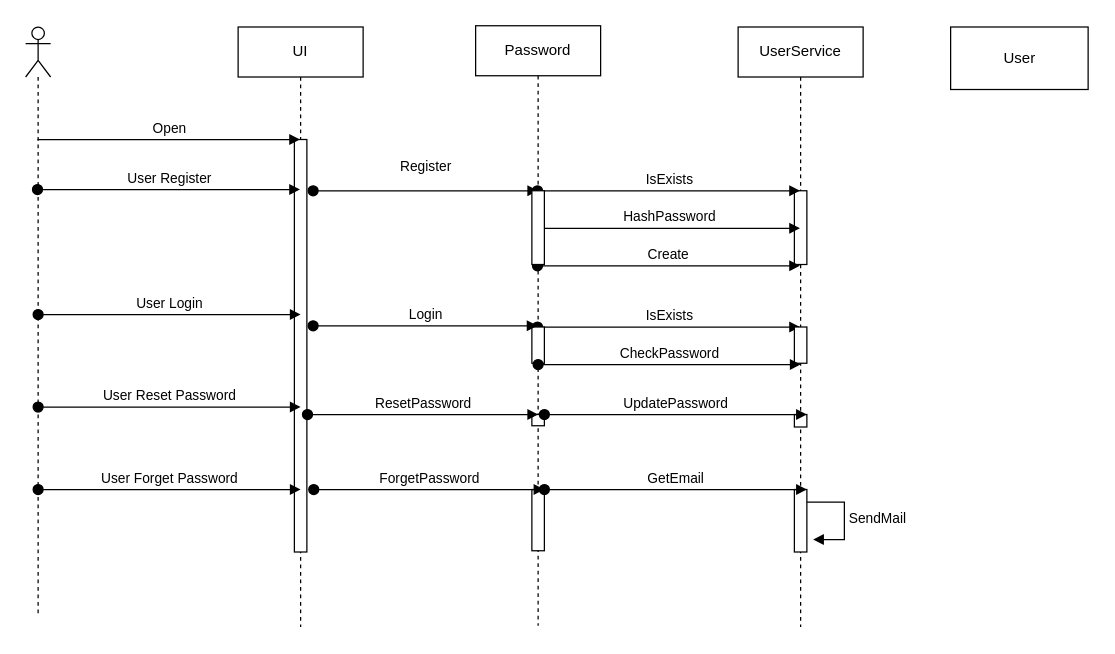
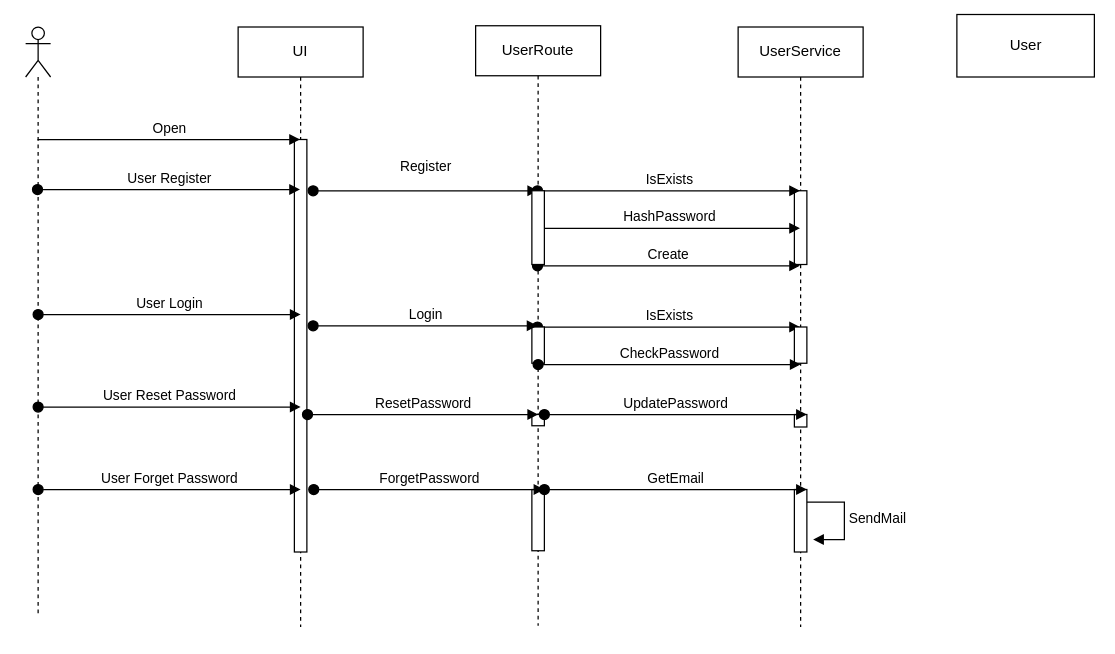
  <mxCell id="0" />
  <mxCell id="1" parent="0" />
  <mxCell id="2" value="UI" style="shape=umlLifeline;perimeter=lifelinePerimeter;whiteSpace=wrap;html=1;container=1;dropTarget=0;collapsible=0;recursiveResize=0;outlineConnect=0;portConstraint=eastwest;newEdgeStyle={&quot;edgeStyle&quot;:&quot;elbowEdgeStyle&quot;,&quot;elbow&quot;:&quot;vertical&quot;,&quot;curved&quot;:0,&quot;rounded&quot;:0};" vertex="1" parent="1"><mxGeometry x="190" y="21" width="100" height="480" as="geometry" /></mxCell>
  <mxCell id="3" value="" style="html=1;points=[];perimeter=orthogonalPerimeter;outlineConnect=0;targetShapes=umlLifeline;portConstraint=eastwest;newEdgeStyle={&quot;edgeStyle&quot;:&quot;elbowEdgeStyle&quot;,&quot;elbow&quot;:&quot;vertical&quot;,&quot;curved&quot;:0,&quot;rounded&quot;:0};" vertex="1" parent="2"><mxGeometry x="45" y="90" width="10" height="330" as="geometry" /></mxCell>
- <mxCell id="4" value="Password" style="shape=umlLifeline;perimeter=lifelinePerimeter;whiteSpace=wrap;html=1;container=1;dropTarget=0;collapsible=0;recursiveResize=0;outlineConnect=0;portConstraint=eastwest;newEdgeStyle={&quot;edgeStyle&quot;:&quot;elbowEdgeStyle&quot;,&quot;elbow&quot;:&quot;vertical&quot;,&quot;curved&quot;:0,&quot;rounded&quot;:0};" vertex="1" parent="1"><mxGeometry x="380" y="20" width="100" height="480" as="geometry" /></mxCell>
+ <mxCell id="4" value="UserRoute" style="shape=umlLifeline;perimeter=lifelinePerimeter;whiteSpace=wrap;html=1;container=1;dropTarget=0;collapsible=0;recursiveResize=0;outlineConnect=0;portConstraint=eastwest;newEdgeStyle={&quot;edgeStyle&quot;:&quot;elbowEdgeStyle&quot;,&quot;elbow&quot;:&quot;vertical&quot;,&quot;curved&quot;:0,&quot;rounded&quot;:0};" vertex="1" parent="1"><mxGeometry x="380" y="20" width="100" height="480" as="geometry" /></mxCell>
  <mxCell id="5" value="IsExists" style="html=1;verticalAlign=bottom;startArrow=oval;startFill=1;endArrow=block;startSize=8;edgeStyle=elbowEdgeStyle;elbow=vertical;curved=0;rounded=0;" edge="1" parent="4"><mxGeometry width="60" relative="1" as="geometry"><mxPoint x="49.5" y="241" as="sourcePoint" /><mxPoint x="259.5" y="241" as="targetPoint" /><Array as="points"><mxPoint x="120" y="241" /><mxPoint x="180" y="251" /><mxPoint x="50" y="243" /></Array></mxGeometry></mxCell>
  <mxCell id="6" value="" style="html=1;points=[];perimeter=orthogonalPerimeter;outlineConnect=0;targetShapes=umlLifeline;portConstraint=eastwest;newEdgeStyle={&quot;edgeStyle&quot;:&quot;elbowEdgeStyle&quot;,&quot;elbow&quot;:&quot;vertical&quot;,&quot;curved&quot;:0,&quot;rounded&quot;:0};" vertex="1" parent="4"><mxGeometry x="45" y="241" width="10" height="29" as="geometry" /></mxCell>
  <mxCell id="7" value="" style="html=1;points=[];perimeter=orthogonalPerimeter;outlineConnect=0;targetShapes=umlLifeline;portConstraint=eastwest;newEdgeStyle={&quot;edgeStyle&quot;:&quot;elbowEdgeStyle&quot;,&quot;elbow&quot;:&quot;vertical&quot;,&quot;curved&quot;:0,&quot;rounded&quot;:0};" vertex="1" parent="4"><mxGeometry x="45" y="311" width="10" height="9" as="geometry" /></mxCell>
  <mxCell id="8" value="" style="html=1;points=[];perimeter=orthogonalPerimeter;outlineConnect=0;targetShapes=umlLifeline;portConstraint=eastwest;newEdgeStyle={&quot;edgeStyle&quot;:&quot;elbowEdgeStyle&quot;,&quot;elbow&quot;:&quot;vertical&quot;,&quot;curved&quot;:0,&quot;rounded&quot;:0};" vertex="1" parent="4"><mxGeometry x="45" y="371" width="10" height="49" as="geometry" /></mxCell>
  <mxCell id="9" value="UserService" style="shape=umlLifeline;perimeter=lifelinePerimeter;whiteSpace=wrap;html=1;container=1;dropTarget=0;collapsible=0;recursiveResize=0;outlineConnect=0;portConstraint=eastwest;newEdgeStyle={&quot;edgeStyle&quot;:&quot;elbowEdgeStyle&quot;,&quot;elbow&quot;:&quot;vertical&quot;,&quot;curved&quot;:0,&quot;rounded&quot;:0};" vertex="1" parent="1"><mxGeometry x="590" y="21" width="100" height="480" as="geometry" /></mxCell>
  <mxCell id="10" value="" style="html=1;points=[];perimeter=orthogonalPerimeter;outlineConnect=0;targetShapes=umlLifeline;portConstraint=eastwest;newEdgeStyle={&quot;edgeStyle&quot;:&quot;elbowEdgeStyle&quot;,&quot;elbow&quot;:&quot;vertical&quot;,&quot;curved&quot;:0,&quot;rounded&quot;:0};" vertex="1" parent="9"><mxGeometry x="45" y="240" width="10" height="29" as="geometry" /></mxCell>
  <mxCell id="11" value="" style="html=1;points=[];perimeter=orthogonalPerimeter;outlineConnect=0;targetShapes=umlLifeline;portConstraint=eastwest;newEdgeStyle={&quot;edgeStyle&quot;:&quot;elbowEdgeStyle&quot;,&quot;elbow&quot;:&quot;vertical&quot;,&quot;curved&quot;:0,&quot;rounded&quot;:0};" vertex="1" parent="9"><mxGeometry x="45" y="310" width="10" height="10" as="geometry" /></mxCell>
  <mxCell id="12" value="" style="html=1;points=[];perimeter=orthogonalPerimeter;outlineConnect=0;targetShapes=umlLifeline;portConstraint=eastwest;newEdgeStyle={&quot;edgeStyle&quot;:&quot;elbowEdgeStyle&quot;,&quot;elbow&quot;:&quot;vertical&quot;,&quot;curved&quot;:0,&quot;rounded&quot;:0};" vertex="1" parent="9"><mxGeometry x="45" y="370" width="10" height="50" as="geometry" /></mxCell>
  <mxCell id="13" value="" style="shape=umlLifeline;perimeter=lifelinePerimeter;whiteSpace=wrap;html=1;container=1;dropTarget=0;collapsible=0;recursiveResize=0;outlineConnect=0;portConstraint=eastwest;newEdgeStyle={&quot;edgeStyle&quot;:&quot;elbowEdgeStyle&quot;,&quot;elbow&quot;:&quot;vertical&quot;,&quot;curved&quot;:0,&quot;rounded&quot;:0};participant=umlActor;" vertex="1" parent="1"><mxGeometry x="20" y="21" width="20" height="470" as="geometry" /></mxCell>
  <mxCell id="14" value="Open" style="html=1;verticalAlign=bottom;endArrow=block;edgeStyle=elbowEdgeStyle;elbow=vertical;curved=0;rounded=0;" edge="1" parent="1" source="13" target="2"><mxGeometry width="80" relative="1" as="geometry"><mxPoint x="50" y="111" as="sourcePoint" /><mxPoint x="110" y="111" as="targetPoint" /><Array as="points"><mxPoint x="170" y="111" /></Array></mxGeometry></mxCell>
  <mxCell id="15" value="User Register" style="html=1;verticalAlign=bottom;startArrow=oval;startFill=1;endArrow=block;startSize=8;edgeStyle=elbowEdgeStyle;elbow=vertical;curved=0;rounded=0;" edge="1" parent="1" source="13" target="2"><mxGeometry width="60" relative="1" as="geometry"><mxPoint x="40" y="151" as="sourcePoint" /><mxPoint x="100" y="151" as="targetPoint" /><Array as="points"><mxPoint x="170" y="151" /></Array></mxGeometry></mxCell>
  <mxCell id="16" value="" style="html=1;points=[];perimeter=orthogonalPerimeter;outlineConnect=0;targetShapes=umlLifeline;portConstraint=eastwest;newEdgeStyle={&quot;edgeStyle&quot;:&quot;elbowEdgeStyle&quot;,&quot;elbow&quot;:&quot;vertical&quot;,&quot;curved&quot;:0,&quot;rounded&quot;:0};" vertex="1" parent="1"><mxGeometry x="635" y="152" width="10" height="59" as="geometry" /></mxCell>
  <mxCell id="17" value="IsExists" style="html=1;verticalAlign=bottom;startArrow=oval;startFill=1;endArrow=block;startSize=8;edgeStyle=elbowEdgeStyle;elbow=vertical;curved=0;rounded=0;" edge="1" parent="1"><mxGeometry width="60" relative="1" as="geometry"><mxPoint x="429.5" y="152" as="sourcePoint" /><mxPoint x="639.5" y="152" as="targetPoint" /><Array as="points"><mxPoint x="500" y="152" /><mxPoint x="560" y="162" /><mxPoint x="430" y="154" /></Array></mxGeometry></mxCell>
  <mxCell id="18" value="HashPassword" style="html=1;verticalAlign=bottom;startArrow=oval;startFill=1;endArrow=block;startSize=8;edgeStyle=elbowEdgeStyle;elbow=vertical;curved=0;rounded=0;" edge="1" parent="1"><mxGeometry width="60" relative="1" as="geometry"><mxPoint x="429.5" y="182" as="sourcePoint" /><mxPoint x="639.5" y="182" as="targetPoint" /><Array as="points"><mxPoint x="580" y="182" /></Array></mxGeometry></mxCell>
  <mxCell id="19" value="Create" style="html=1;verticalAlign=bottom;startArrow=none;startFill=1;endArrow=block;startSize=8;edgeStyle=elbowEdgeStyle;elbow=vertical;curved=0;rounded=0;" edge="1" parent="1" source="23"><mxGeometry width="60" relative="1" as="geometry"><mxPoint x="429.5" y="212" as="sourcePoint" /><mxPoint x="639.5" y="212" as="targetPoint" /><Array as="points"><mxPoint x="585" y="212" /></Array></mxGeometry></mxCell>
  <mxCell id="20" value="User Login" style="html=1;verticalAlign=bottom;startArrow=oval;startFill=1;endArrow=block;startSize=8;edgeStyle=elbowEdgeStyle;elbow=vertical;curved=0;rounded=0;" edge="1" parent="1"><mxGeometry width="60" relative="1" as="geometry"><mxPoint x="30" y="251" as="sourcePoint" /><mxPoint x="240" y="251" as="targetPoint" /><Array as="points"><mxPoint x="170" y="251" /></Array></mxGeometry></mxCell>
  <mxCell id="21" value="Register" style="html=1;verticalAlign=bottom;startArrow=oval;startFill=1;endArrow=block;startSize=8;edgeStyle=elbowEdgeStyle;elbow=vertical;curved=0;rounded=0;" edge="1" parent="1"><mxGeometry x="0.003" y="10" width="60" relative="1" as="geometry"><mxPoint x="250" y="152" as="sourcePoint" /><mxPoint x="430" y="152" as="targetPoint" /><mxPoint as="offset" /></mxGeometry></mxCell>
  <mxCell id="22" value="" style="html=1;verticalAlign=bottom;startArrow=oval;startFill=1;endArrow=none;startSize=8;edgeStyle=elbowEdgeStyle;elbow=vertical;curved=0;rounded=0;" edge="1" parent="1" target="23"><mxGeometry width="60" relative="1" as="geometry"><mxPoint x="429.5" y="212" as="sourcePoint" /><mxPoint x="639.5" y="212" as="targetPoint" /><Array as="points" /></mxGeometry></mxCell>
  <mxCell id="23" value="" style="html=1;points=[];perimeter=orthogonalPerimeter;outlineConnect=0;targetShapes=umlLifeline;portConstraint=eastwest;newEdgeStyle={&quot;edgeStyle&quot;:&quot;elbowEdgeStyle&quot;,&quot;elbow&quot;:&quot;vertical&quot;,&quot;curved&quot;:0,&quot;rounded&quot;:0};" vertex="1" parent="1"><mxGeometry x="425" y="152" width="10" height="59" as="geometry" /></mxCell>
  <mxCell id="24" value="CheckPassword" style="html=1;verticalAlign=bottom;startArrow=oval;startFill=1;endArrow=block;startSize=8;edgeStyle=elbowEdgeStyle;elbow=vertical;curved=0;rounded=0;" edge="1" parent="1"><mxGeometry width="60" relative="1" as="geometry"><mxPoint x="430" y="291" as="sourcePoint" /><mxPoint x="640" y="291" as="targetPoint" /><Array as="points"><mxPoint x="500.5" y="291" /><mxPoint x="560.5" y="301" /><mxPoint x="430.5" y="293" /></Array></mxGeometry></mxCell>
  <mxCell id="25" value="Login" style="html=1;verticalAlign=bottom;startArrow=oval;startFill=1;endArrow=block;startSize=8;edgeStyle=elbowEdgeStyle;elbow=vertical;curved=0;rounded=0;" edge="1" parent="1"><mxGeometry width="60" relative="1" as="geometry"><mxPoint x="250" y="260" as="sourcePoint" /><mxPoint x="429.5" y="260" as="targetPoint" /></mxGeometry></mxCell>
  <mxCell id="26" value="User Reset Password" style="html=1;verticalAlign=bottom;startArrow=oval;startFill=1;endArrow=block;startSize=8;edgeStyle=elbowEdgeStyle;elbow=vertical;curved=0;rounded=0;" edge="1" parent="1"><mxGeometry width="60" relative="1" as="geometry"><mxPoint x="30" y="325" as="sourcePoint" /><mxPoint x="240" y="325" as="targetPoint" /><Array as="points"><mxPoint x="170" y="325" /></Array></mxGeometry></mxCell>
  <mxCell id="27" value="ResetPassword" style="html=1;verticalAlign=bottom;startArrow=oval;startFill=1;endArrow=block;startSize=8;edgeStyle=elbowEdgeStyle;elbow=vertical;curved=0;rounded=0;" edge="1" parent="1"><mxGeometry width="60" relative="1" as="geometry"><mxPoint x="245.5" y="331" as="sourcePoint" /><mxPoint x="430" y="331" as="targetPoint" /></mxGeometry></mxCell>
  <mxCell id="28" value="UpdatePassword" style="html=1;verticalAlign=bottom;startArrow=oval;startFill=1;endArrow=block;startSize=8;edgeStyle=elbowEdgeStyle;elbow=vertical;curved=0;rounded=0;" edge="1" parent="1"><mxGeometry width="60" relative="1" as="geometry"><mxPoint x="435" y="331" as="sourcePoint" /><mxPoint x="645" y="331" as="targetPoint" /><Array as="points"><mxPoint x="505.5" y="331" /><mxPoint x="565.5" y="341" /><mxPoint x="435.5" y="333" /></Array></mxGeometry></mxCell>
  <mxCell id="29" value="User Forget Password" style="html=1;verticalAlign=bottom;startArrow=oval;startFill=1;endArrow=block;startSize=8;edgeStyle=elbowEdgeStyle;elbow=vertical;curved=0;rounded=0;" edge="1" parent="1"><mxGeometry width="60" relative="1" as="geometry"><mxPoint x="30" y="391" as="sourcePoint" /><mxPoint x="240" y="391" as="targetPoint" /><Array as="points"><mxPoint x="170" y="391" /></Array></mxGeometry></mxCell>
  <mxCell id="30" value="GetEmail" style="html=1;verticalAlign=bottom;startArrow=oval;startFill=1;endArrow=block;startSize=8;edgeStyle=elbowEdgeStyle;elbow=vertical;curved=0;rounded=0;" edge="1" parent="1"><mxGeometry width="60" relative="1" as="geometry"><mxPoint x="435" y="391" as="sourcePoint" /><mxPoint x="645" y="391" as="targetPoint" /><Array as="points"><mxPoint x="505.5" y="391" /><mxPoint x="565.5" y="401" /><mxPoint x="435.5" y="393" /></Array></mxGeometry></mxCell>
  <mxCell id="31" value="ForgetPassword" style="html=1;verticalAlign=bottom;startArrow=oval;startFill=1;endArrow=block;startSize=8;edgeStyle=elbowEdgeStyle;elbow=vertical;curved=0;rounded=0;" edge="1" parent="1"><mxGeometry width="60" relative="1" as="geometry"><mxPoint x="250.5" y="391" as="sourcePoint" /><mxPoint x="435" y="391" as="targetPoint" /></mxGeometry></mxCell>
  <mxCell id="32" value="SendMail" style="html=1;align=left;spacingLeft=2;endArrow=block;rounded=0;edgeStyle=orthogonalEdgeStyle;curved=0;rounded=0;" edge="1" parent="1"><mxGeometry relative="1" as="geometry"><mxPoint x="645" y="401" as="sourcePoint" /><Array as="points"><mxPoint x="675" y="431" /></Array><mxPoint x="650" y="431" as="targetPoint" /></mxGeometry></mxCell>
- <mxCell id="33" value="User" style="html=1;" vertex="1" parent="1"><mxGeometry x="760" y="21" width="110" height="50" as="geometry" /></mxCell>
+ <mxCell id="33" value="User" style="html=1;" vertex="1" parent="1"><mxGeometry x="765" y="11" width="110" height="50" as="geometry" /></mxCell>
